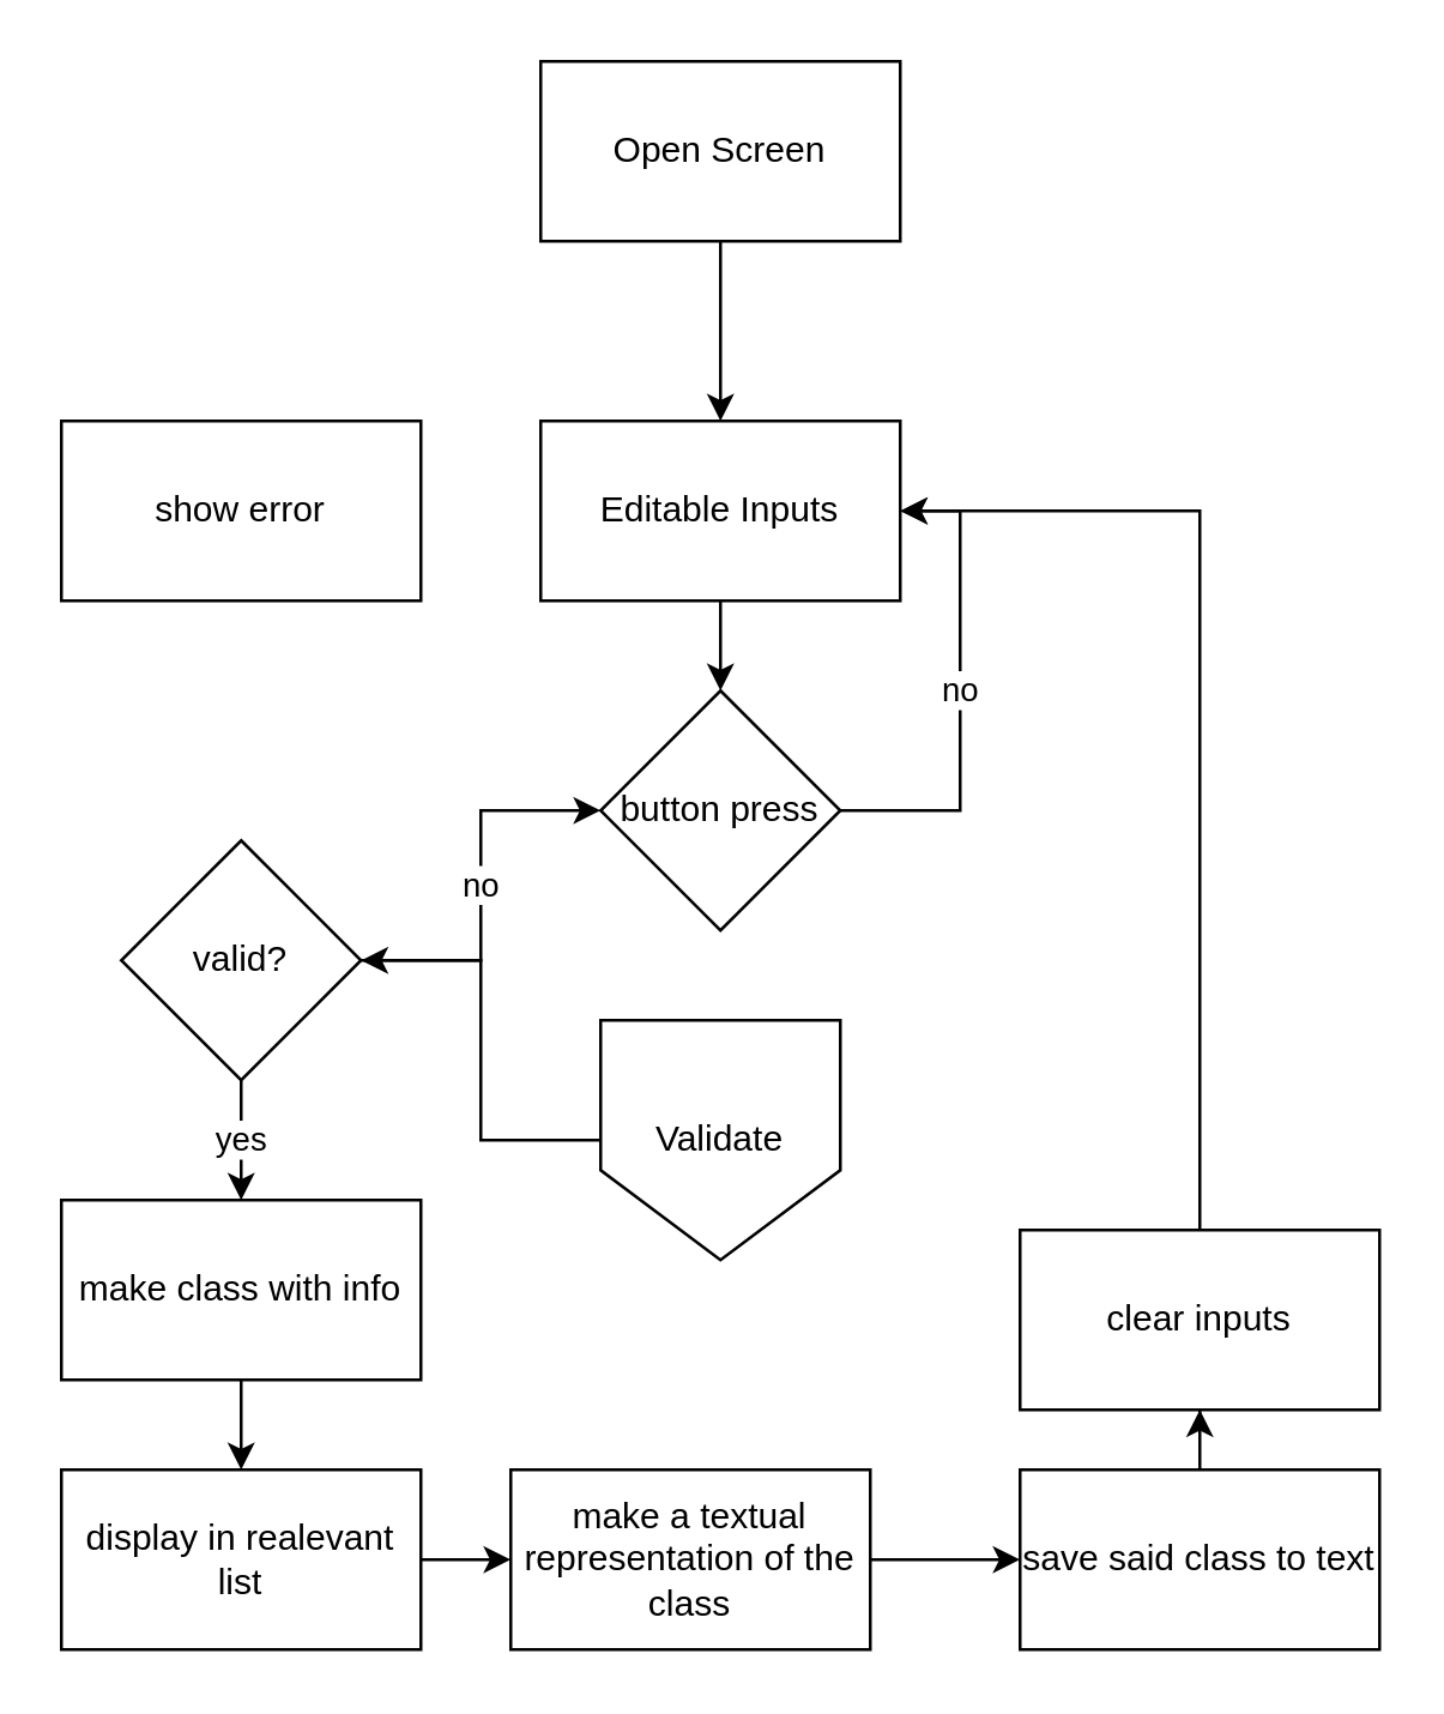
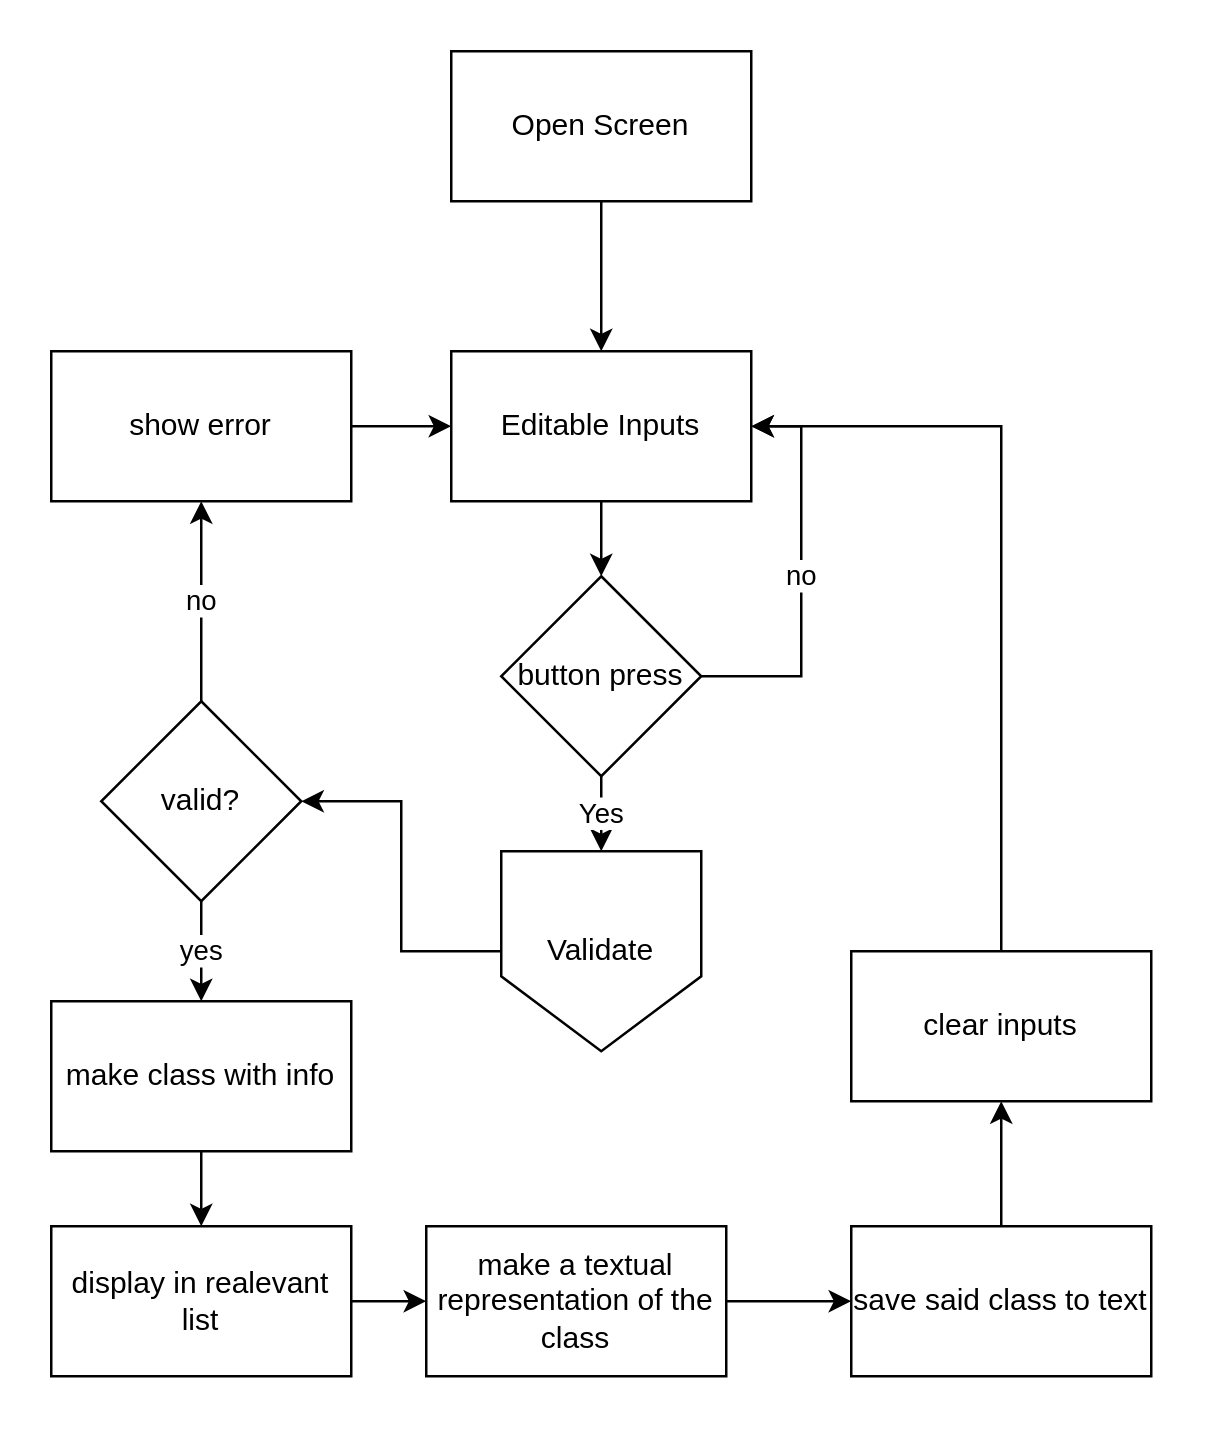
  <mxCell id="0" />
  <mxCell id="1" parent="0" />
  <mxCell id="2" value="" style="edgeStyle=orthogonalEdgeStyle;rounded=0;orthogonalLoop=1;jettySize=auto;html=1;" edge="1" parent="1" source="3" target="5"><mxGeometry relative="1" as="geometry" /></mxCell>
  <mxCell id="3" value="Open Screen" style="rounded=0;whiteSpace=wrap;html=1;" vertex="1" parent="1"><mxGeometry x="180" width="120" height="60" as="geometry" y="20" /></mxCell>
  <mxCell id="4" value="" style="edgeStyle=orthogonalEdgeStyle;rounded=0;orthogonalLoop=1;jettySize=auto;html=1;" edge="1" parent="1" source="5" target="8"><mxGeometry relative="1" as="geometry" /></mxCell>
  <mxCell id="5" value="Editable Inputs" style="rounded=0;whiteSpace=wrap;html=1;" vertex="1" parent="1"><mxGeometry x="180" y="140" width="120" height="60" as="geometry" /></mxCell>
  <mxCell id="6" value="no" style="edgeStyle=orthogonalEdgeStyle;rounded=0;orthogonalLoop=1;jettySize=auto;html=1;entryX=1;entryY=0.5;entryDx=0;entryDy=0;" edge="1" parent="1" source="8" target="5"><mxGeometry relative="1" as="geometry"><Array as="points"><mxPoint x="320" y="270" /><mxPoint x="320" y="170" /></Array></mxGeometry></mxCell>
+ <mxCell id="7" value="Yes" style="edgeStyle=orthogonalEdgeStyle;rounded=0;orthogonalLoop=1;jettySize=auto;html=1;" edge="1" parent="1" source="8" target="10"><mxGeometry relative="1" as="geometry" /></mxCell>
  <mxCell id="8" value="button press" style="rhombus;whiteSpace=wrap;html=1;" vertex="1" parent="1"><mxGeometry x="200" y="230" width="80" height="80" as="geometry" /></mxCell>
  <mxCell id="9" style="edgeStyle=orthogonalEdgeStyle;rounded=0;orthogonalLoop=1;jettySize=auto;html=1;entryX=1;entryY=0.5;entryDx=0;entryDy=0;" edge="1" parent="1" source="10" target="13"><mxGeometry relative="1" as="geometry" /></mxCell>
  <mxCell id="10" value="Validate" style="shape=offPageConnector;whiteSpace=wrap;html=1;" vertex="1" parent="1"><mxGeometry x="200" y="340" width="80" height="80" as="geometry" /></mxCell>
- <mxCell id="11" value="no" style="edgeStyle=orthogonalEdgeStyle;rounded=0;orthogonalLoop=1;jettySize=auto;html=1;" edge="1" parent="1" source="13" target="8"><mxGeometry relative="1" as="geometry" /></mxCell>
+ <mxCell id="11" value="no" style="edgeStyle=orthogonalEdgeStyle;rounded=0;orthogonalLoop=1;jettySize=auto;html=1;" edge="1" parent="1" source="13" target="15"><mxGeometry relative="1" as="geometry" /></mxCell>
  <mxCell id="12" value="yes" style="edgeStyle=orthogonalEdgeStyle;rounded=0;orthogonalLoop=1;jettySize=auto;html=1;" edge="1" parent="1" source="13" target="17"><mxGeometry relative="1" as="geometry" /></mxCell>
  <mxCell id="13" value="valid?" style="rhombus;whiteSpace=wrap;html=1;" vertex="1" parent="1"><mxGeometry x="40" y="280" width="80" height="80" as="geometry" /></mxCell>
+ <mxCell id="14" value="" style="edgeStyle=orthogonalEdgeStyle;rounded=0;orthogonalLoop=1;jettySize=auto;html=1;" edge="1" parent="1" source="15" target="5"><mxGeometry relative="1" as="geometry" /></mxCell>
  <mxCell id="15" value="show error" style="rounded=0;whiteSpace=wrap;html=1;" vertex="1" parent="1"><mxGeometry y="140" width="120" height="60" as="geometry" x="20" /></mxCell>
  <mxCell id="16" value="" style="edgeStyle=orthogonalEdgeStyle;rounded=0;orthogonalLoop=1;jettySize=auto;html=1;" edge="1" parent="1" source="17" target="21"><mxGeometry relative="1" as="geometry" /></mxCell>
  <mxCell id="17" value="make class with info" style="rounded=0;whiteSpace=wrap;html=1;" vertex="1" parent="1"><mxGeometry y="400" width="120" height="60" as="geometry" x="20" /></mxCell>
  <mxCell id="18" value="" style="edgeStyle=orthogonalEdgeStyle;rounded=0;orthogonalLoop=1;jettySize=auto;html=1;" edge="1" parent="1" source="19" target="23"><mxGeometry relative="1" as="geometry" /></mxCell>
  <mxCell id="19" value="make a textual representation of the class" style="rounded=0;whiteSpace=wrap;html=1;" vertex="1" parent="1"><mxGeometry x="170" y="490" width="120" height="60" as="geometry" /></mxCell>
  <mxCell id="20" value="" style="edgeStyle=orthogonalEdgeStyle;rounded=0;orthogonalLoop=1;jettySize=auto;html=1;" edge="1" parent="1" source="21" target="19"><mxGeometry relative="1" as="geometry" /></mxCell>
  <mxCell id="21" value="display in realevant list" style="rounded=0;whiteSpace=wrap;html=1;" vertex="1" parent="1"><mxGeometry y="490" width="120" height="60" as="geometry" x="20" /></mxCell>
  <mxCell id="22" value="" style="edgeStyle=orthogonalEdgeStyle;rounded=0;orthogonalLoop=1;jettySize=auto;html=1;" edge="1" parent="1" source="23" target="25"><mxGeometry relative="1" as="geometry" /></mxCell>
  <mxCell id="23" value="save said class to text" style="rounded=0;whiteSpace=wrap;html=1;" vertex="1" parent="1"><mxGeometry x="340" y="490" width="120" height="60" as="geometry" /></mxCell>
  <mxCell id="24" style="edgeStyle=orthogonalEdgeStyle;rounded=0;orthogonalLoop=1;jettySize=auto;html=1;entryX=1;entryY=0.5;entryDx=0;entryDy=0;" edge="1" parent="1" source="25" target="5"><mxGeometry relative="1" as="geometry"><Array as="points"><mxPoint x="400" y="170" /></Array></mxGeometry></mxCell>
- <mxCell id="25" value="clear inputs" style="rounded=0;whiteSpace=wrap;html=1;" vertex="1" parent="1"><mxGeometry x="340" y="410" width="120" height="60" as="geometry" /></mxCell>
+ <mxCell id="25" value="clear inputs" style="rounded=0;whiteSpace=wrap;html=1;" vertex="1" parent="1"><mxGeometry x="340" y="380" width="120" height="60" as="geometry" /></mxCell>
